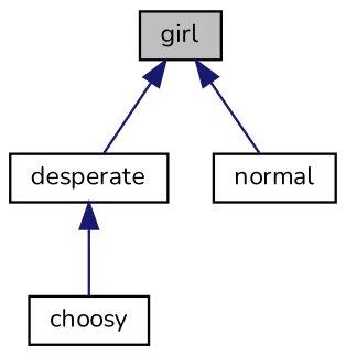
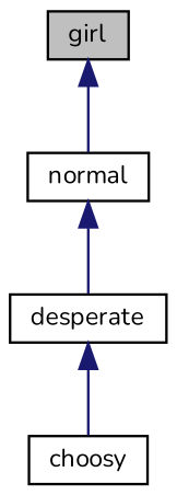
  digraph {
    fontname=Nunito
    node [color=black fillcolor=white fontname=Nunito fontsize=10 shape=record style=filled]
    edge [color=midnightblue dir=back fontname=Nunito fontsize=10 labelfontname=Helvetica labelfontsize=10 style=solid]
    n1 [fillcolor=grey75 fontcolor=black height=0.2 label=girl width=0.4]
    n2 [height=0.2 label=desperate width=0.4]
    n3 [height=0.2 label=normal width=0.4]
    n4 [height=0.2 label=choosy width=0.4]
-   n1 -> n2
+   n3 -> n2
    n1 -> n3
    n2 -> n4
  }
